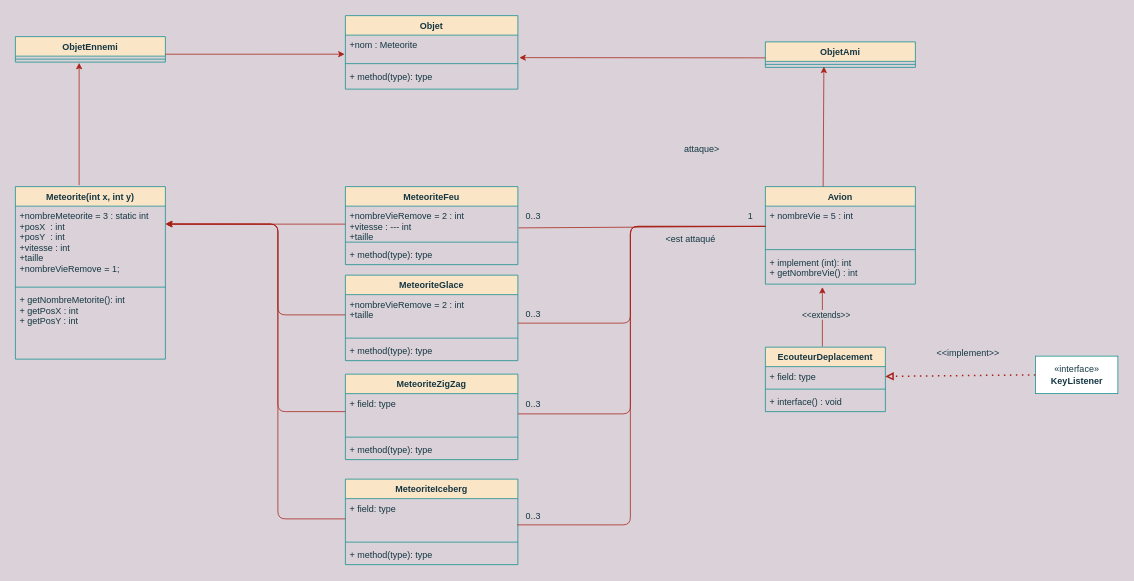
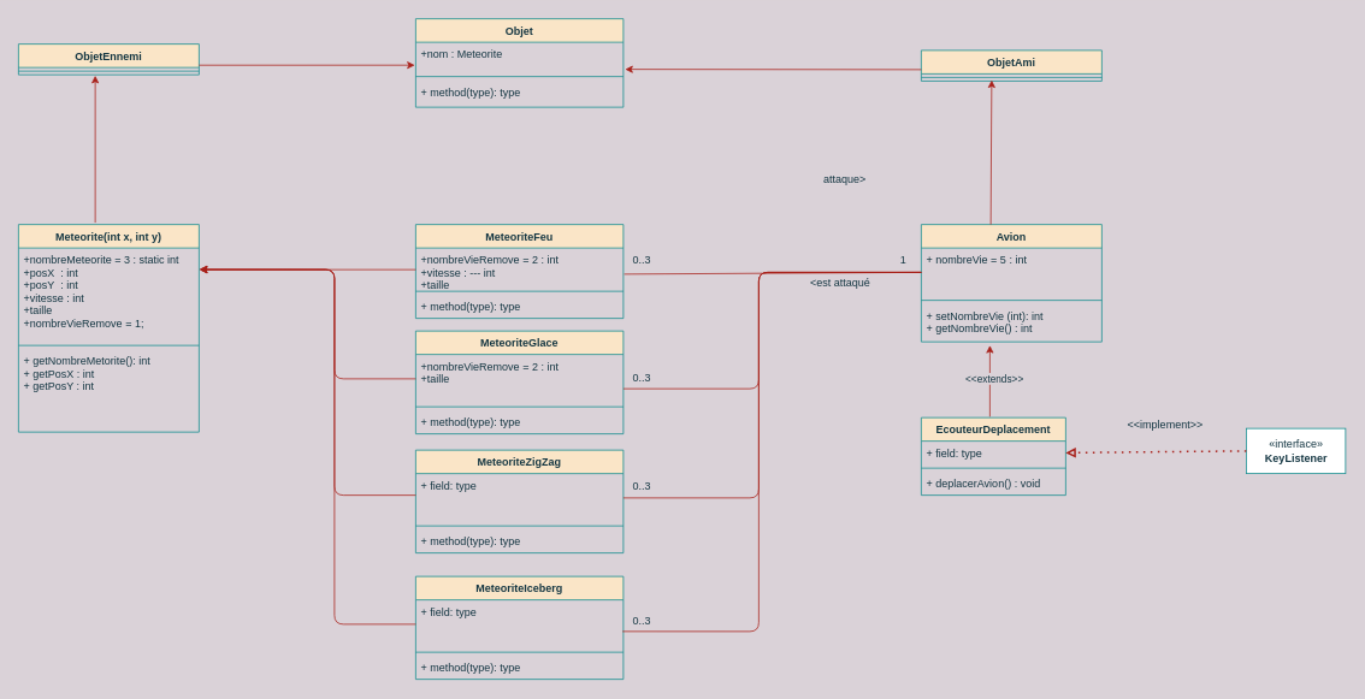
  <mxCell id="0" />
  <mxCell id="1" parent="0" />
  <mxCell id="2" value="Meteorite(int x, int y)" style="swimlane;fontStyle=1;align=center;verticalAlign=top;childLayout=stackLayout;horizontal=1;startSize=26;horizontalStack=0;resizeParent=1;resizeParentMax=0;resizeLast=0;collapsible=1;marginBottom=0;fillColor=#FAE5C7;strokeColor=#0F8B8D;fontColor=#143642;" parent="1" vertex="1"><mxGeometry x="20" y="248" width="200" height="230" as="geometry" /></mxCell>
  <mxCell id="3" value="+nombreMeteorite = 3 : static int&#10;+posX  : int&#10;+posY  : int&#10;+vitesse : int&#10;+taille&#10;+nombreVieRemove = 1;" style="text;strokeColor=none;fillColor=none;align=left;verticalAlign=top;spacingLeft=4;spacingRight=4;overflow=hidden;rotatable=0;points=[[0,0.5],[1,0.5]];portConstraint=eastwest;fontColor=#143642;" parent="2" vertex="1"><mxGeometry y="26" width="200" height="104" as="geometry" /></mxCell>
  <mxCell id="4" value="" style="line;strokeWidth=1;fillColor=none;align=left;verticalAlign=middle;spacingTop=-1;spacingLeft=3;spacingRight=3;rotatable=0;labelPosition=right;points=[];portConstraint=eastwest;strokeColor=#0F8B8D;fontColor=#143642;labelBackgroundColor=#DAD2D8;" parent="2" vertex="1"><mxGeometry y="130" width="200" height="8" as="geometry" /></mxCell>
  <mxCell id="5" value="+ getNombreMetorite(): int&#10;+ getPosX : int&#10;+ getPosY : int" style="text;strokeColor=none;fillColor=none;align=left;verticalAlign=top;spacingLeft=4;spacingRight=4;overflow=hidden;rotatable=0;points=[[0,0.5],[1,0.5]];portConstraint=eastwest;fontColor=#143642;" parent="2" vertex="1"><mxGeometry y="138" width="200" height="92" as="geometry" /></mxCell>
  <mxCell id="6" value="Avion" style="swimlane;fontStyle=1;align=center;verticalAlign=top;childLayout=stackLayout;horizontal=1;startSize=26;horizontalStack=0;resizeParent=1;resizeParentMax=0;resizeLast=0;collapsible=1;marginBottom=0;fillColor=#FAE5C7;strokeColor=#0F8B8D;fontColor=#143642;" parent="1" vertex="1"><mxGeometry x="1020" y="248" width="200" height="130" as="geometry" /></mxCell>
  <mxCell id="7" value="+ nombreVie = 5 : int" style="text;strokeColor=none;fillColor=none;align=left;verticalAlign=top;spacingLeft=4;spacingRight=4;overflow=hidden;rotatable=0;points=[[0,0.5],[1,0.5]];portConstraint=eastwest;fontColor=#143642;" parent="6" vertex="1"><mxGeometry y="26" width="200" height="54" as="geometry" /></mxCell>
  <mxCell id="8" value="" style="line;strokeWidth=1;fillColor=none;align=left;verticalAlign=middle;spacingTop=-1;spacingLeft=3;spacingRight=3;rotatable=0;labelPosition=right;points=[];portConstraint=eastwest;strokeColor=#0F8B8D;fontColor=#143642;labelBackgroundColor=#DAD2D8;" parent="6" vertex="1"><mxGeometry y="80" width="200" height="8" as="geometry" /></mxCell>
- <mxCell id="9" value="+ implement (int): int&#10;+ getNombreVie() : int" style="text;strokeColor=none;fillColor=none;align=left;verticalAlign=top;spacingLeft=4;spacingRight=4;overflow=hidden;rotatable=0;points=[[0,0.5],[1,0.5]];portConstraint=eastwest;fontColor=#143642;" parent="6" vertex="1"><mxGeometry y="88" width="200" height="42" as="geometry" /></mxCell>
+ <mxCell id="9" value="+ setNombreVie (int): int&#10;+ getNombreVie() : int" style="text;strokeColor=none;fillColor=none;align=left;verticalAlign=top;spacingLeft=4;spacingRight=4;overflow=hidden;rotatable=0;points=[[0,0.5],[1,0.5]];portConstraint=eastwest;fontColor=#143642;" parent="6" vertex="1"><mxGeometry y="88" width="200" height="42" as="geometry" /></mxCell>
  <mxCell id="10" value="" style="endArrow=classic;html=1;strokeColor=#A8201A;fontColor=#143642;labelBackgroundColor=#DAD2D8;" parent="1" edge="1"><mxGeometry width="50" height="50" relative="1" as="geometry"><mxPoint x="1096" y="461" as="sourcePoint" /><mxPoint x="1096" y="382" as="targetPoint" /></mxGeometry></mxCell>
  <mxCell id="11" value="&amp;lt;&amp;lt;extends&amp;gt;&amp;gt;" style="edgeLabel;html=1;align=center;verticalAlign=middle;resizable=0;points=[];fontColor=#143642;labelBackgroundColor=#DAD2D8;" parent="10" vertex="1" connectable="0"><mxGeometry x="-0.21" y="1" relative="1" as="geometry"><mxPoint x="5" y="-11.97" as="offset" /></mxGeometry></mxCell>
  <mxCell id="12" value="EcouteurDeplacement" style="swimlane;fontStyle=1;align=center;verticalAlign=top;childLayout=stackLayout;horizontal=1;startSize=26;horizontalStack=0;resizeParent=1;resizeParentMax=0;resizeLast=0;collapsible=1;marginBottom=0;fillColor=#FAE5C7;strokeColor=#0F8B8D;fontColor=#143642;" parent="1" vertex="1"><mxGeometry x="1020" y="462" width="160" height="86" as="geometry" /></mxCell>
  <mxCell id="13" value="+ field: type" style="text;strokeColor=none;fillColor=none;align=left;verticalAlign=top;spacingLeft=4;spacingRight=4;overflow=hidden;rotatable=0;points=[[0,0.5],[1,0.5]];portConstraint=eastwest;fontColor=#143642;" parent="12" vertex="1"><mxGeometry y="26" width="160" height="26" as="geometry" /></mxCell>
  <mxCell id="14" value="" style="line;strokeWidth=1;fillColor=none;align=left;verticalAlign=middle;spacingTop=-1;spacingLeft=3;spacingRight=3;rotatable=0;labelPosition=right;points=[];portConstraint=eastwest;strokeColor=#0F8B8D;fontColor=#143642;labelBackgroundColor=#DAD2D8;" parent="12" vertex="1"><mxGeometry y="52" width="160" height="8" as="geometry" /></mxCell>
- <mxCell id="15" value="+ interface() : void" style="text;strokeColor=none;fillColor=none;align=left;verticalAlign=top;spacingLeft=4;spacingRight=4;overflow=hidden;rotatable=0;points=[[0,0.5],[1,0.5]];portConstraint=eastwest;fontColor=#143642;" parent="12" vertex="1"><mxGeometry y="60" width="160" height="26" as="geometry" /></mxCell>
+ <mxCell id="15" value="+ deplacerAvion() : void" style="text;strokeColor=none;fillColor=none;align=left;verticalAlign=top;spacingLeft=4;spacingRight=4;overflow=hidden;rotatable=0;points=[[0,0.5],[1,0.5]];portConstraint=eastwest;fontColor=#143642;" parent="12" vertex="1"><mxGeometry y="60" width="160" height="26" as="geometry" /></mxCell>
  <mxCell id="16" value="«interface»&lt;br&gt;&lt;b&gt;KeyListener&lt;/b&gt;" style="html=1;fillColor=#ffffff;strokeColor=#0F8B8D;fontColor=#143642;" parent="1" vertex="1"><mxGeometry x="1380" y="474" width="110" height="50" as="geometry" /></mxCell>
  <mxCell id="17" value="" style="endArrow=block;dashed=1;html=1;dashPattern=1 3;strokeWidth=2;entryX=1;entryY=0.5;entryDx=0;entryDy=0;endFill=0;strokeColor=#A8201A;fontColor=#143642;labelBackgroundColor=#DAD2D8;exitX=0;exitY=0.5;exitDx=0;exitDy=0;" parent="1" source="16" target="13" edge="1"><mxGeometry width="50" height="50" relative="1" as="geometry"><mxPoint x="1380" y="527" as="sourcePoint" /><mxPoint x="1400" y="848" as="targetPoint" /></mxGeometry></mxCell>
  <mxCell id="18" value="&amp;lt;&amp;lt;implement&amp;gt;&amp;gt;" style="text;html=1;align=center;verticalAlign=middle;resizable=0;points=[];autosize=1;fontColor=#143642;" parent="1" vertex="1"><mxGeometry x="1240" y="460" width="100" height="20" as="geometry" /></mxCell>
  <mxCell id="19" value="MeteoriteFeu" style="swimlane;fontStyle=1;align=center;verticalAlign=top;childLayout=stackLayout;horizontal=1;startSize=26;horizontalStack=0;resizeParent=1;resizeParentMax=0;resizeLast=0;collapsible=1;marginBottom=0;fillColor=#FAE5C7;strokeColor=#0F8B8D;fontColor=#143642;" parent="1" vertex="1"><mxGeometry x="460" y="248" width="230" height="104" as="geometry" /></mxCell>
  <mxCell id="20" value="+nombreVieRemove = 2 : int&#10;+vitesse : --- int&#10;+taille&#10;" style="text;strokeColor=none;fillColor=none;align=left;verticalAlign=top;spacingLeft=4;spacingRight=4;overflow=hidden;rotatable=0;points=[[0,0.5],[1,0.5]];portConstraint=eastwest;fontColor=#143642;" parent="19" vertex="1"><mxGeometry y="26" width="230" height="44" as="geometry" /></mxCell>
  <mxCell id="21" value="" style="line;strokeWidth=1;fillColor=none;align=left;verticalAlign=middle;spacingTop=-1;spacingLeft=3;spacingRight=3;rotatable=0;labelPosition=right;points=[];portConstraint=eastwest;strokeColor=#0F8B8D;fontColor=#143642;labelBackgroundColor=#DAD2D8;" parent="19" vertex="1"><mxGeometry y="70" width="230" height="8" as="geometry" /></mxCell>
  <mxCell id="22" value="+ method(type): type" style="text;strokeColor=none;fillColor=none;align=left;verticalAlign=top;spacingLeft=4;spacingRight=4;overflow=hidden;rotatable=0;points=[[0,0.5],[1,0.5]];portConstraint=eastwest;fontColor=#143642;" parent="19" vertex="1"><mxGeometry y="78" width="230" height="26" as="geometry" /></mxCell>
  <mxCell id="23" value="MeteoriteGlace" style="swimlane;fontStyle=1;align=center;verticalAlign=top;childLayout=stackLayout;horizontal=1;startSize=26;horizontalStack=0;resizeParent=1;resizeParentMax=0;resizeLast=0;collapsible=1;marginBottom=0;fillColor=#FAE5C7;strokeColor=#0F8B8D;fontColor=#143642;" parent="1" vertex="1"><mxGeometry x="460" y="366" width="230" height="114" as="geometry" /></mxCell>
  <mxCell id="24" value="+nombreVieRemove = 2 : int&#10;+taille" style="text;strokeColor=none;fillColor=none;align=left;verticalAlign=top;spacingLeft=4;spacingRight=4;overflow=hidden;rotatable=0;points=[[0,0.5],[1,0.5]];portConstraint=eastwest;fontColor=#143642;" parent="23" vertex="1"><mxGeometry y="26" width="230" height="54" as="geometry" /></mxCell>
  <mxCell id="25" value="" style="line;strokeWidth=1;fillColor=none;align=left;verticalAlign=middle;spacingTop=-1;spacingLeft=3;spacingRight=3;rotatable=0;labelPosition=right;points=[];portConstraint=eastwest;strokeColor=#0F8B8D;fontColor=#143642;labelBackgroundColor=#DAD2D8;" parent="23" vertex="1"><mxGeometry y="80" width="230" height="8" as="geometry" /></mxCell>
  <mxCell id="26" value="+ method(type): type" style="text;strokeColor=none;fillColor=none;align=left;verticalAlign=top;spacingLeft=4;spacingRight=4;overflow=hidden;rotatable=0;points=[[0,0.5],[1,0.5]];portConstraint=eastwest;fontColor=#143642;" parent="23" vertex="1"><mxGeometry y="88" width="230" height="26" as="geometry" /></mxCell>
  <mxCell id="27" value="MeteoriteZigZag" style="swimlane;fontStyle=1;align=center;verticalAlign=top;childLayout=stackLayout;horizontal=1;startSize=26;horizontalStack=0;resizeParent=1;resizeParentMax=0;resizeLast=0;collapsible=1;marginBottom=0;fillColor=#FAE5C7;strokeColor=#0F8B8D;fontColor=#143642;" parent="1" vertex="1"><mxGeometry x="460" y="498" width="230" height="114" as="geometry" /></mxCell>
  <mxCell id="28" value="+ field: type" style="text;strokeColor=none;fillColor=none;align=left;verticalAlign=top;spacingLeft=4;spacingRight=4;overflow=hidden;rotatable=0;points=[[0,0.5],[1,0.5]];portConstraint=eastwest;fontColor=#143642;" parent="27" vertex="1"><mxGeometry y="26" width="230" height="54" as="geometry" /></mxCell>
  <mxCell id="29" value="" style="line;strokeWidth=1;fillColor=none;align=left;verticalAlign=middle;spacingTop=-1;spacingLeft=3;spacingRight=3;rotatable=0;labelPosition=right;points=[];portConstraint=eastwest;strokeColor=#0F8B8D;fontColor=#143642;labelBackgroundColor=#DAD2D8;" parent="27" vertex="1"><mxGeometry y="80" width="230" height="8" as="geometry" /></mxCell>
  <mxCell id="30" value="+ method(type): type" style="text;strokeColor=none;fillColor=none;align=left;verticalAlign=top;spacingLeft=4;spacingRight=4;overflow=hidden;rotatable=0;points=[[0,0.5],[1,0.5]];portConstraint=eastwest;fontColor=#143642;" parent="27" vertex="1"><mxGeometry y="88" width="230" height="26" as="geometry" /></mxCell>
  <mxCell id="31" value="" style="endArrow=classic;html=1;entryX=1.005;entryY=0.231;entryDx=0;entryDy=0;strokeColor=#A8201A;fontColor=#143642;entryPerimeter=0;labelBackgroundColor=#DAD2D8;" parent="1" target="3" edge="1"><mxGeometry width="50" height="50" relative="1" as="geometry"><mxPoint x="460" y="298" as="sourcePoint" /><mxPoint x="400" y="328" as="targetPoint" /></mxGeometry></mxCell>
  <mxCell id="32" value="" style="endArrow=classic;html=1;exitX=0;exitY=0.5;exitDx=0;exitDy=0;strokeColor=#A8201A;fontColor=#143642;labelBackgroundColor=#DAD2D8;entryX=1.002;entryY=0.227;entryDx=0;entryDy=0;entryPerimeter=0;" parent="1" source="24" target="3" edge="1"><mxGeometry width="50" height="50" relative="1" as="geometry"><mxPoint x="470" y="337" as="sourcePoint" /><mxPoint x="300" y="298" as="targetPoint" /><Array as="points"><mxPoint x="370" y="419" /><mxPoint x="370" y="298" /></Array></mxGeometry></mxCell>
  <mxCell id="33" value="" style="endArrow=classic;html=1;strokeColor=#A8201A;fontColor=#143642;labelBackgroundColor=#DAD2D8;entryX=1.004;entryY=0.234;entryDx=0;entryDy=0;entryPerimeter=0;" parent="1" target="3" edge="1"><mxGeometry width="50" height="50" relative="1" as="geometry"><mxPoint x="460" y="548" as="sourcePoint" /><mxPoint x="303" y="298" as="targetPoint" /><Array as="points"><mxPoint x="370" y="548" /><mxPoint x="370" y="298" /></Array></mxGeometry></mxCell>
  <mxCell id="34" value="MeteoriteIceberg" style="swimlane;fontStyle=1;align=center;verticalAlign=top;childLayout=stackLayout;horizontal=1;startSize=26;horizontalStack=0;resizeParent=1;resizeParentMax=0;resizeLast=0;collapsible=1;marginBottom=0;fillColor=#FAE5C7;strokeColor=#0F8B8D;fontColor=#143642;" parent="1" vertex="1"><mxGeometry x="460" y="638" width="230" height="114" as="geometry" /></mxCell>
  <mxCell id="35" value="+ field: type" style="text;strokeColor=none;fillColor=none;align=left;verticalAlign=top;spacingLeft=4;spacingRight=4;overflow=hidden;rotatable=0;points=[[0,0.5],[1,0.5]];portConstraint=eastwest;fontColor=#143642;" parent="34" vertex="1"><mxGeometry y="26" width="230" height="54" as="geometry" /></mxCell>
  <mxCell id="36" value="" style="line;strokeWidth=1;fillColor=none;align=left;verticalAlign=middle;spacingTop=-1;spacingLeft=3;spacingRight=3;rotatable=0;labelPosition=right;points=[];portConstraint=eastwest;strokeColor=#0F8B8D;fontColor=#143642;labelBackgroundColor=#DAD2D8;" parent="34" vertex="1"><mxGeometry y="80" width="230" height="8" as="geometry" /></mxCell>
  <mxCell id="37" value="+ method(type): type" style="text;strokeColor=none;fillColor=none;align=left;verticalAlign=top;spacingLeft=4;spacingRight=4;overflow=hidden;rotatable=0;points=[[0,0.5],[1,0.5]];portConstraint=eastwest;fontColor=#143642;" parent="34" vertex="1"><mxGeometry y="88" width="230" height="26" as="geometry" /></mxCell>
  <mxCell id="38" value="" style="endArrow=none;html=1;strokeColor=#A8201A;fillColor=#FAE5C7;fontColor=#143642;exitX=1.004;exitY=0.659;exitDx=0;exitDy=0;exitPerimeter=0;entryX=0;entryY=0.5;entryDx=0;entryDy=0;labelBackgroundColor=#DAD2D8;" edge="1" parent="1" source="20" target="7"><mxGeometry width="50" height="50" relative="1" as="geometry"><mxPoint x="1100" y="398" as="sourcePoint" /><mxPoint x="1016" y="329" as="targetPoint" /></mxGeometry></mxCell>
  <mxCell id="39" value="" style="endArrow=none;html=1;strokeColor=#A8201A;fillColor=#FAE5C7;fontColor=#143642;exitX=1.004;exitY=0.659;exitDx=0;exitDy=0;exitPerimeter=0;entryX=0;entryY=0.5;entryDx=0;entryDy=0;labelBackgroundColor=#DAD2D8;" edge="1" parent="1" target="7"><mxGeometry width="50" height="50" relative="1" as="geometry"><mxPoint x="690" y="429.996" as="sourcePoint" /><mxPoint x="1019.08" y="428" as="targetPoint" /><Array as="points"><mxPoint x="840" y="430" /><mxPoint x="840" y="301" /></Array></mxGeometry></mxCell>
  <mxCell id="40" value="" style="endArrow=none;html=1;strokeColor=#A8201A;fillColor=#FAE5C7;fontColor=#143642;exitX=1;exitY=0.5;exitDx=0;exitDy=0;entryX=0;entryY=0.5;entryDx=0;entryDy=0;labelBackgroundColor=#DAD2D8;" edge="1" parent="1" source="28" target="7"><mxGeometry width="50" height="50" relative="1" as="geometry"><mxPoint x="700.92" y="312.996" as="sourcePoint" /><mxPoint x="1030" y="311" as="targetPoint" /><Array as="points"><mxPoint x="840" y="551" /><mxPoint x="840" y="301" /></Array></mxGeometry></mxCell>
  <mxCell id="41" value="" style="endArrow=none;html=1;strokeColor=#A8201A;fillColor=#FAE5C7;fontColor=#143642;exitX=0.996;exitY=0.648;exitDx=0;exitDy=0;exitPerimeter=0;entryX=0;entryY=0.5;entryDx=0;entryDy=0;labelBackgroundColor=#DAD2D8;" edge="1" parent="1" source="35" target="7"><mxGeometry width="50" height="50" relative="1" as="geometry"><mxPoint x="700.92" y="312.996" as="sourcePoint" /><mxPoint x="1030" y="311" as="targetPoint" /><Array as="points"><mxPoint x="840" y="699" /><mxPoint x="840" y="301" /></Array></mxGeometry></mxCell>
  <mxCell id="42" value="attaque&amp;gt;" style="text;html=1;align=center;verticalAlign=middle;resizable=0;points=[];autosize=1;fontColor=#143642;" vertex="1" parent="1"><mxGeometry x="905" y="188" width="60" height="20" as="geometry" /></mxCell>
  <mxCell id="43" value="1" style="text;html=1;align=center;verticalAlign=middle;resizable=0;points=[];autosize=1;fontColor=#143642;" vertex="1" parent="1"><mxGeometry x="990" y="278" width="20" height="20" as="geometry" /></mxCell>
  <mxCell id="44" value="0..3" style="text;html=1;align=center;verticalAlign=middle;resizable=0;points=[];autosize=1;fontColor=#143642;" vertex="1" parent="1"><mxGeometry x="690" y="278" width="40" height="20" as="geometry" /></mxCell>
  <mxCell id="45" value="0..3" style="text;html=1;align=center;verticalAlign=middle;resizable=0;points=[];autosize=1;fontColor=#143642;" vertex="1" parent="1"><mxGeometry x="690" y="408" width="40" height="20" as="geometry" /></mxCell>
  <mxCell id="46" value="0..3" style="text;html=1;align=center;verticalAlign=middle;resizable=0;points=[];autosize=1;fontColor=#143642;" vertex="1" parent="1"><mxGeometry x="690" y="528" width="40" height="20" as="geometry" /></mxCell>
  <mxCell id="47" value="0..3" style="text;html=1;align=center;verticalAlign=middle;resizable=0;points=[];autosize=1;fontColor=#143642;" vertex="1" parent="1"><mxGeometry x="690" y="678" width="40" height="20" as="geometry" /></mxCell>
  <mxCell id="48" value="" style="endArrow=classic;html=1;strokeColor=#A8201A;fontColor=#143642;exitX=0;exitY=0.5;exitDx=0;exitDy=0;entryX=1.003;entryY=0.229;entryDx=0;entryDy=0;entryPerimeter=0;labelBackgroundColor=#DAD2D8;" edge="1" parent="1" source="35" target="3"><mxGeometry width="50" height="50" relative="1" as="geometry"><mxPoint x="470" y="558" as="sourcePoint" /><mxPoint x="313" y="308" as="targetPoint" /><Array as="points"><mxPoint x="370" y="691" /><mxPoint x="370" y="298" /></Array></mxGeometry></mxCell>
- <mxCell id="49" value="&amp;lt;est attaqué" style="text;html=1;align=center;verticalAlign=middle;resizable=0;points=[];autosize=1;fontColor=#143642;" vertex="1" parent="1"><mxGeometry x="880" y="308" width="80" height="20" as="geometry" /></mxCell>
+ <mxCell id="49" value="&amp;lt;est attaqué" style="text;html=1;align=center;verticalAlign=middle;resizable=0;points=[];autosize=1;fontColor=#143642;" vertex="1" parent="1"><mxGeometry x="890" y="303" width="80" height="20" as="geometry" /></mxCell>
  <mxCell id="50" value="ObjetEnnemi" style="swimlane;fontStyle=1;align=center;verticalAlign=top;childLayout=stackLayout;horizontal=1;startSize=26;horizontalStack=0;resizeParent=1;resizeParentMax=0;resizeLast=0;collapsible=1;marginBottom=0;fillColor=#FAE5C7;strokeColor=#0F8B8D;fontColor=#143642;" vertex="1" parent="1"><mxGeometry x="20" y="48" width="200" height="34" as="geometry" /></mxCell>
  <mxCell id="51" value="" style="line;strokeWidth=1;fillColor=none;align=left;verticalAlign=middle;spacingTop=-1;spacingLeft=3;spacingRight=3;rotatable=0;labelPosition=right;points=[];portConstraint=eastwest;strokeColor=#0F8B8D;fontColor=#143642;labelBackgroundColor=#DAD2D8;" vertex="1" parent="50"><mxGeometry y="26" width="200" height="8" as="geometry" /></mxCell>
  <mxCell id="52" value="" style="endArrow=classic;html=1;entryX=0.425;entryY=1.115;entryDx=0;entryDy=0;strokeColor=#A8201A;fontColor=#143642;entryPerimeter=0;exitX=0.425;exitY=-0.009;exitDx=0;exitDy=0;exitPerimeter=0;labelBackgroundColor=#DAD2D8;" edge="1" parent="1" source="2"><mxGeometry width="50" height="50" relative="1" as="geometry"><mxPoint x="231" y="308.024" as="sourcePoint" /><mxPoint x="105" y="82.99" as="targetPoint" /></mxGeometry></mxCell>
  <mxCell id="53" value="ObjetAmi" style="swimlane;fontStyle=1;align=center;verticalAlign=top;childLayout=stackLayout;horizontal=1;startSize=26;horizontalStack=0;resizeParent=1;resizeParentMax=0;resizeLast=0;collapsible=1;marginBottom=0;fillColor=#FAE5C7;strokeColor=#0F8B8D;fontColor=#143642;" vertex="1" parent="1"><mxGeometry x="1020" y="55" width="200" height="34" as="geometry" /></mxCell>
  <mxCell id="54" value="" style="line;strokeWidth=1;fillColor=none;align=left;verticalAlign=middle;spacingTop=-1;spacingLeft=3;spacingRight=3;rotatable=0;labelPosition=right;points=[];portConstraint=eastwest;strokeColor=#0F8B8D;fontColor=#143642;labelBackgroundColor=#DAD2D8;" vertex="1" parent="53"><mxGeometry y="26" width="200" height="8" as="geometry" /></mxCell>
  <mxCell id="55" value="Objet" style="swimlane;fontStyle=1;align=center;verticalAlign=top;childLayout=stackLayout;horizontal=1;startSize=26;horizontalStack=0;resizeParent=1;resizeParentMax=0;resizeLast=0;collapsible=1;marginBottom=0;fillColor=#FAE5C7;strokeColor=#0F8B8D;fontColor=#143642;" vertex="1" parent="1"><mxGeometry x="460" y="20" width="230" height="98" as="geometry" /></mxCell>
  <mxCell id="56" value="+nom : Meteorite&#10;&#10;" style="text;strokeColor=none;fillColor=none;align=left;verticalAlign=top;spacingLeft=4;spacingRight=4;overflow=hidden;rotatable=0;points=[[0,0.5],[1,0.5]];portConstraint=eastwest;fontColor=#143642;" vertex="1" parent="55"><mxGeometry y="26" width="230" height="34" as="geometry" /></mxCell>
  <mxCell id="57" value="" style="line;strokeWidth=1;fillColor=none;align=left;verticalAlign=middle;spacingTop=-1;spacingLeft=3;spacingRight=3;rotatable=0;labelPosition=right;points=[];portConstraint=eastwest;strokeColor=#0F8B8D;fontColor=#143642;labelBackgroundColor=#DAD2D8;" vertex="1" parent="55"><mxGeometry y="60" width="230" height="8" as="geometry" /></mxCell>
  <mxCell id="58" value="+ method(type): type" style="text;strokeColor=none;fillColor=none;align=left;verticalAlign=top;spacingLeft=4;spacingRight=4;overflow=hidden;rotatable=0;points=[[0,0.5],[1,0.5]];portConstraint=eastwest;fontColor=#143642;" vertex="1" parent="55"><mxGeometry y="68" width="230" height="30" as="geometry" /></mxCell>
  <mxCell id="59" value="" style="endArrow=classic;html=1;entryX=1.005;entryY=0.231;entryDx=0;entryDy=0;strokeColor=#A8201A;fontColor=#143642;entryPerimeter=0;labelBackgroundColor=#DAD2D8;" edge="1" parent="1"><mxGeometry width="50" height="50" relative="1" as="geometry"><mxPoint x="220" y="71.434" as="sourcePoint" /><mxPoint x="459" y="71.41" as="targetPoint" /></mxGeometry></mxCell>
  <mxCell id="60" value="" style="endArrow=classic;html=1;strokeColor=#A8201A;fontColor=#143642;labelBackgroundColor=#DAD2D8;exitX=0;exitY=0.689;exitDx=0;exitDy=0;exitPerimeter=0;" edge="1" parent="1"><mxGeometry width="50" height="50" relative="1" as="geometry"><mxPoint x="1020" y="76.316" as="sourcePoint" /><mxPoint x="692" y="76" as="targetPoint" /></mxGeometry></mxCell>
  <mxCell id="61" value="" style="endArrow=classic;html=1;strokeColor=#A8201A;fontColor=#143642;labelBackgroundColor=#DAD2D8;exitX=0.385;exitY=0;exitDx=0;exitDy=0;exitPerimeter=0;entryX=0.39;entryY=0.875;entryDx=0;entryDy=0;entryPerimeter=0;" edge="1" parent="1" source="6" target="54"><mxGeometry width="50" height="50" relative="1" as="geometry"><mxPoint x="1107" y="238" as="sourcePoint" /><mxPoint x="1097" y="98" as="targetPoint" /></mxGeometry></mxCell>
